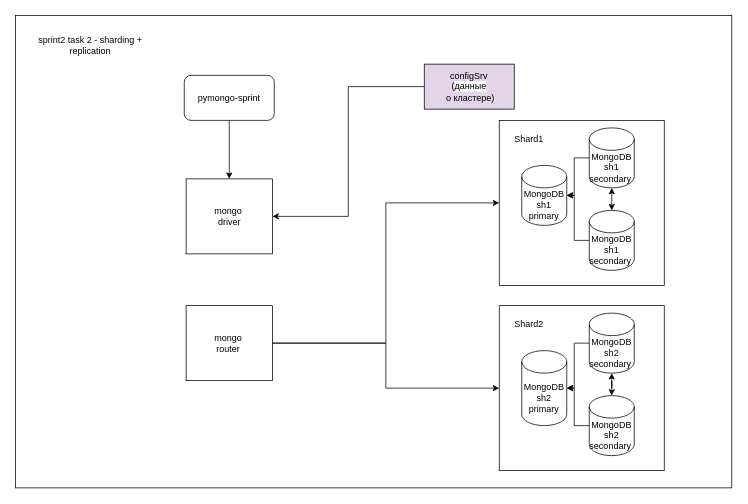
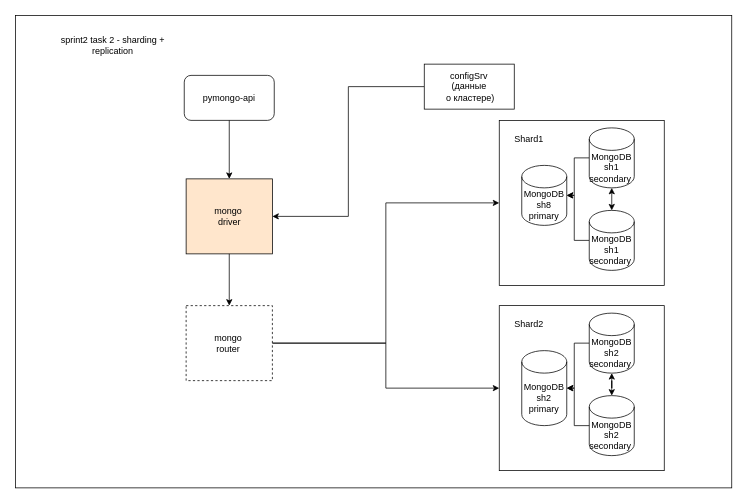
  <mxCell id="0" />
  <mxCell id="1" parent="0" />
  <mxCell id="2" value="" style="rounded=0;whiteSpace=wrap;html=1;align=left;" parent="1" vertex="1"><mxGeometry x="20" y="20" width="955" height="630" as="geometry" /></mxCell>
- <mxCell id="3" value="pymongo-sprint" style="rounded=1;whiteSpace=wrap;html=1;" parent="1" vertex="1"><mxGeometry x="245" y="100" width="120" height="60" as="geometry" /></mxCell>
+ <mxCell id="3" value="pymongo-api" style="rounded=1;whiteSpace=wrap;html=1;" parent="1" vertex="1"><mxGeometry x="245" y="100" width="120" height="60" as="geometry" /></mxCell>
  <mxCell id="4" style="edgeStyle=orthogonalEdgeStyle;rounded=0;orthogonalLoop=1;jettySize=auto;html=1;exitX=0.5;exitY=1;exitDx=0;exitDy=0;" parent="1" source="3" target="11" edge="1"><mxGeometry relative="1" as="geometry" /></mxCell>
  <mxCell id="5" value="" style="edgeStyle=orthogonalEdgeStyle;rounded=0;orthogonalLoop=1;jettySize=auto;html=1;entryX=0;entryY=0.5;entryDx=0;entryDy=0;" parent="1" source="6" target="13" edge="1"><mxGeometry relative="1" as="geometry"><mxPoint x="485" y="382" as="targetPoint" /></mxGeometry></mxCell>
- <mxCell id="6" value="mongo&amp;nbsp;&lt;div&gt;&lt;span style=&quot;white-space-collapse: preserve;&quot; data-src-align=&quot;0:13&quot; class=&quot;EzKURWReUAB5oZgtQNkl&quot;&gt;router &lt;/span&gt;&lt;/div&gt;" style="rounded=0;whiteSpace=wrap;html=1;" parent="1" vertex="1"><mxGeometry x="247.5" y="407" width="115" height="100" as="geometry" /></mxCell>
+ <mxCell id="6" value="mongo&amp;nbsp;&lt;div&gt;&lt;span style=&quot;white-space-collapse: preserve;&quot; data-src-align=&quot;0:13&quot; class=&quot;EzKURWReUAB5oZgtQNkl&quot;&gt;router &lt;/span&gt;&lt;/div&gt;" style="rounded=0;whiteSpace=wrap;html=1;dashed=1;" parent="1" vertex="1"><mxGeometry x="247.5" y="407" width="115" height="100" as="geometry" /></mxCell>
  <mxCell id="7" style="edgeStyle=orthogonalEdgeStyle;rounded=0;orthogonalLoop=1;jettySize=auto;html=1;entryX=1;entryY=0.5;entryDx=0;entryDy=0;" parent="1" source="8" target="11" edge="1"><mxGeometry relative="1" as="geometry" /></mxCell>
- <mxCell id="8" value="configSrv&lt;div&gt;(&lt;font style=&quot;font-size: 12px;&quot;&gt;&lt;span style=&quot;text-wrap: nowrap; background-color: rgb(255, 255, 255);&quot;&gt;данные&lt;br&gt;&lt;/span&gt;&lt;span style=&quot;text-wrap: nowrap; background-color: initial;&quot;&gt;&amp;nbsp;о кластере&lt;/span&gt;&lt;/font&gt;)&lt;/div&gt;" style="rounded=0;whiteSpace=wrap;html=1;fillColor=#e1d5e7;" parent="1" vertex="1"><mxGeometry x="565" y="85" width="120" height="60" as="geometry" /></mxCell>
+ <mxCell id="8" value="configSrv&lt;div&gt;(&lt;font style=&quot;font-size: 12px;&quot;&gt;&lt;span style=&quot;text-wrap: nowrap; background-color: rgb(255, 255, 255);&quot;&gt;данные&lt;br&gt;&lt;/span&gt;&lt;span style=&quot;text-wrap: nowrap; background-color: initial;&quot;&gt;&amp;nbsp;о кластере&lt;/span&gt;&lt;/font&gt;)&lt;/div&gt;" style="rounded=0;whiteSpace=wrap;html=1;" parent="1" vertex="1"><mxGeometry x="565" y="85" width="120" height="60" as="geometry" /></mxCell>
  <mxCell id="9" style="edgeStyle=orthogonalEdgeStyle;rounded=0;orthogonalLoop=1;jettySize=auto;html=1;" parent="1" source="6" target="20" edge="1"><mxGeometry relative="1" as="geometry"><mxPoint x="486" y="517.5" as="targetPoint" /></mxGeometry></mxCell>
- <mxCell id="10" value="sprint2 task 2 -&amp;nbsp;sharding + replication" style="text;html=1;align=center;verticalAlign=middle;whiteSpace=wrap;rounded=0;" parent="1" vertex="1"><mxGeometry x="45" y="45" width="150" height="30" as="geometry" /></mxCell>
- <mxCell id="11" value="mongo&amp;nbsp;&lt;div&gt;&lt;span style=&quot;white-space-collapse: preserve;&quot; data-src-align=&quot;0:13&quot; class=&quot;EzKURWReUAB5oZgtQNkl&quot;&gt;driver&lt;/span&gt;&lt;/div&gt;" style="rounded=0;whiteSpace=wrap;html=1;" parent="1" vertex="1"><mxGeometry x="247.5" y="238" width="115" height="100" as="geometry" /></mxCell>
+ <mxCell id="10" value="sprint2 task 2 -&amp;nbsp;sharding + replication" style="text;html=1;align=center;verticalAlign=middle;whiteSpace=wrap;rounded=0;" parent="1" vertex="1"><mxGeometry x="75" y="45" width="150" height="30" as="geometry" /></mxCell>
+ <mxCell id="11" value="mongo&amp;nbsp;&lt;div&gt;&lt;span style=&quot;white-space-collapse: preserve;&quot; data-src-align=&quot;0:13&quot; class=&quot;EzKURWReUAB5oZgtQNkl&quot;&gt;driver&lt;/span&gt;&lt;/div&gt;" style="rounded=0;whiteSpace=wrap;html=1;fillColor=#ffe6cc;" parent="1" vertex="1"><mxGeometry x="247.5" y="238" width="115" height="100" as="geometry" /></mxCell>
+ <mxCell id="12" style="edgeStyle=orthogonalEdgeStyle;rounded=0;orthogonalLoop=1;jettySize=auto;html=1;exitX=0.5;exitY=1;exitDx=0;exitDy=0;entryX=0.5;entryY=0;entryDx=0;entryDy=0;" parent="1" source="11" target="6" edge="1"><mxGeometry relative="1" as="geometry"><mxPoint x="315" y="170" as="sourcePoint" /><mxPoint x="315" y="230" as="targetPoint" /></mxGeometry></mxCell>
  <mxCell id="13" value="" style="whiteSpace=wrap;html=1;aspect=fixed;" parent="1" vertex="1"><mxGeometry x="665" y="160" width="220" height="220" as="geometry" /></mxCell>
- <mxCell id="14" value="MongoDB&lt;br&gt;sh1 primary" style="shape=cylinder3;whiteSpace=wrap;html=1;boundedLbl=1;backgroundOutline=1;size=15;" parent="1" vertex="1"><mxGeometry x="695" y="220" width="60" height="80" as="geometry" /></mxCell>
+ <mxCell id="14" value="MongoDB&lt;br&gt;sh8 primary" style="shape=cylinder3;whiteSpace=wrap;html=1;boundedLbl=1;backgroundOutline=1;size=15;" parent="1" vertex="1"><mxGeometry x="695" y="220" width="60" height="80" as="geometry" /></mxCell>
  <mxCell id="15" style="edgeStyle=orthogonalEdgeStyle;rounded=0;orthogonalLoop=1;jettySize=auto;html=1;exitX=0;exitY=0.5;exitDx=0;exitDy=0;exitPerimeter=0;" parent="1" source="16" target="14" edge="1"><mxGeometry relative="1" as="geometry" /></mxCell>
  <mxCell id="16" value="MongoDB&lt;div&gt;sh1&lt;br&gt;secondary&amp;nbsp;&lt;/div&gt;" style="shape=cylinder3;whiteSpace=wrap;html=1;boundedLbl=1;backgroundOutline=1;size=15;" parent="1" vertex="1"><mxGeometry x="785" y="170" width="60" height="80" as="geometry" /></mxCell>
  <mxCell id="17" style="edgeStyle=orthogonalEdgeStyle;rounded=0;orthogonalLoop=1;jettySize=auto;html=1;exitX=0;exitY=0.5;exitDx=0;exitDy=0;exitPerimeter=0;" parent="1" source="18" target="14" edge="1"><mxGeometry relative="1" as="geometry" /></mxCell>
  <mxCell id="18" value="MongoDB&lt;div&gt;sh1&lt;br&gt;secondary&amp;nbsp;&lt;/div&gt;" style="shape=cylinder3;whiteSpace=wrap;html=1;boundedLbl=1;backgroundOutline=1;size=15;" parent="1" vertex="1"><mxGeometry x="785" y="280" width="60" height="80" as="geometry" /></mxCell>
  <mxCell id="19" value="Shard1" style="text;html=1;align=center;verticalAlign=middle;whiteSpace=wrap;rounded=0;" parent="1" vertex="1"><mxGeometry x="675" y="170" width="60" height="30" as="geometry" /></mxCell>
  <mxCell id="20" value="" style="whiteSpace=wrap;html=1;aspect=fixed;" parent="1" vertex="1"><mxGeometry x="665" y="407" width="220" height="220" as="geometry" /></mxCell>
  <mxCell id="21" value="MongoDB&lt;div&gt;sh2&lt;br&gt;primary&lt;/div&gt;" style="shape=cylinder3;whiteSpace=wrap;html=1;boundedLbl=1;backgroundOutline=1;size=15;" parent="1" vertex="1"><mxGeometry x="695" y="467" width="60" height="100" as="geometry" /></mxCell>
  <mxCell id="22" style="edgeStyle=orthogonalEdgeStyle;rounded=0;orthogonalLoop=1;jettySize=auto;html=1;exitX=0;exitY=0.5;exitDx=0;exitDy=0;exitPerimeter=0;" parent="1" source="24" target="21" edge="1"><mxGeometry relative="1" as="geometry" /></mxCell>
  <mxCell id="23" style="edgeStyle=orthogonalEdgeStyle;rounded=0;orthogonalLoop=1;jettySize=auto;html=1;exitX=0.5;exitY=1;exitDx=0;exitDy=0;exitPerimeter=0;startArrow=classic;startFill=1;" parent="1" source="24" target="25" edge="1"><mxGeometry relative="1" as="geometry" /></mxCell>
  <mxCell id="24" value="MongoDB&lt;div&gt;sh2&lt;br&gt;secondary&amp;nbsp;&lt;/div&gt;" style="shape=cylinder3;whiteSpace=wrap;html=1;boundedLbl=1;backgroundOutline=1;size=15;" parent="1" vertex="1"><mxGeometry x="785" y="417" width="60" height="80" as="geometry" /></mxCell>
  <mxCell id="25" value="MongoDB&lt;div&gt;sh2&lt;br&gt;secondary&amp;nbsp;&lt;/div&gt;" style="shape=cylinder3;whiteSpace=wrap;html=1;boundedLbl=1;backgroundOutline=1;size=15;" parent="1" vertex="1"><mxGeometry x="785" y="527" width="60" height="80" as="geometry" /></mxCell>
  <mxCell id="26" value="Shard2" style="text;html=1;align=center;verticalAlign=middle;whiteSpace=wrap;rounded=0;" parent="1" vertex="1"><mxGeometry x="675" y="417" width="60" height="30" as="geometry" /></mxCell>
  <mxCell id="27" style="edgeStyle=orthogonalEdgeStyle;rounded=0;orthogonalLoop=1;jettySize=auto;html=1;exitX=0.5;exitY=0;exitDx=0;exitDy=0;exitPerimeter=0;entryX=0.5;entryY=1;entryDx=0;entryDy=0;entryPerimeter=0;startArrow=classic;startFill=1;" parent="1" source="18" target="16" edge="1"><mxGeometry relative="1" as="geometry" /></mxCell>
  <mxCell id="28" style="edgeStyle=orthogonalEdgeStyle;rounded=0;orthogonalLoop=1;jettySize=auto;html=1;exitX=0;exitY=0.5;exitDx=0;exitDy=0;exitPerimeter=0;entryX=1;entryY=0.5;entryDx=0;entryDy=0;entryPerimeter=0;" parent="1" source="25" target="21" edge="1"><mxGeometry relative="1" as="geometry" /></mxCell>
